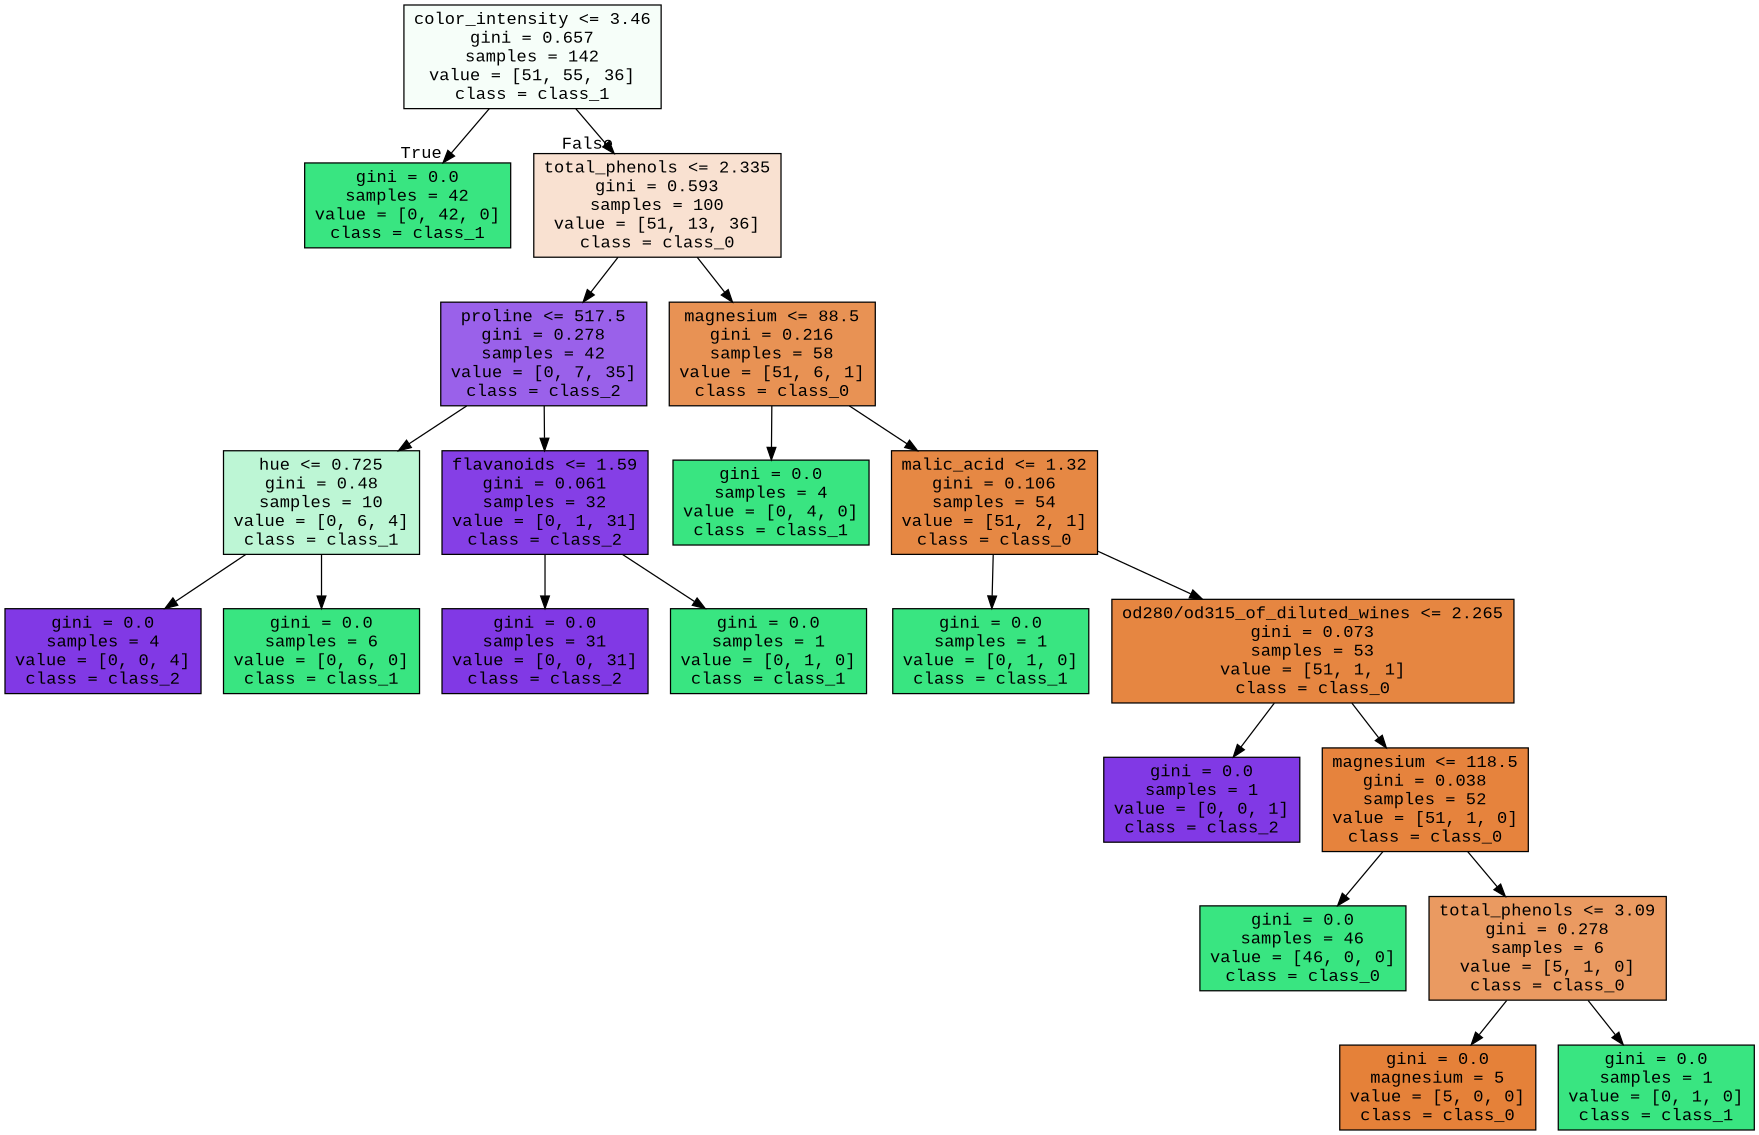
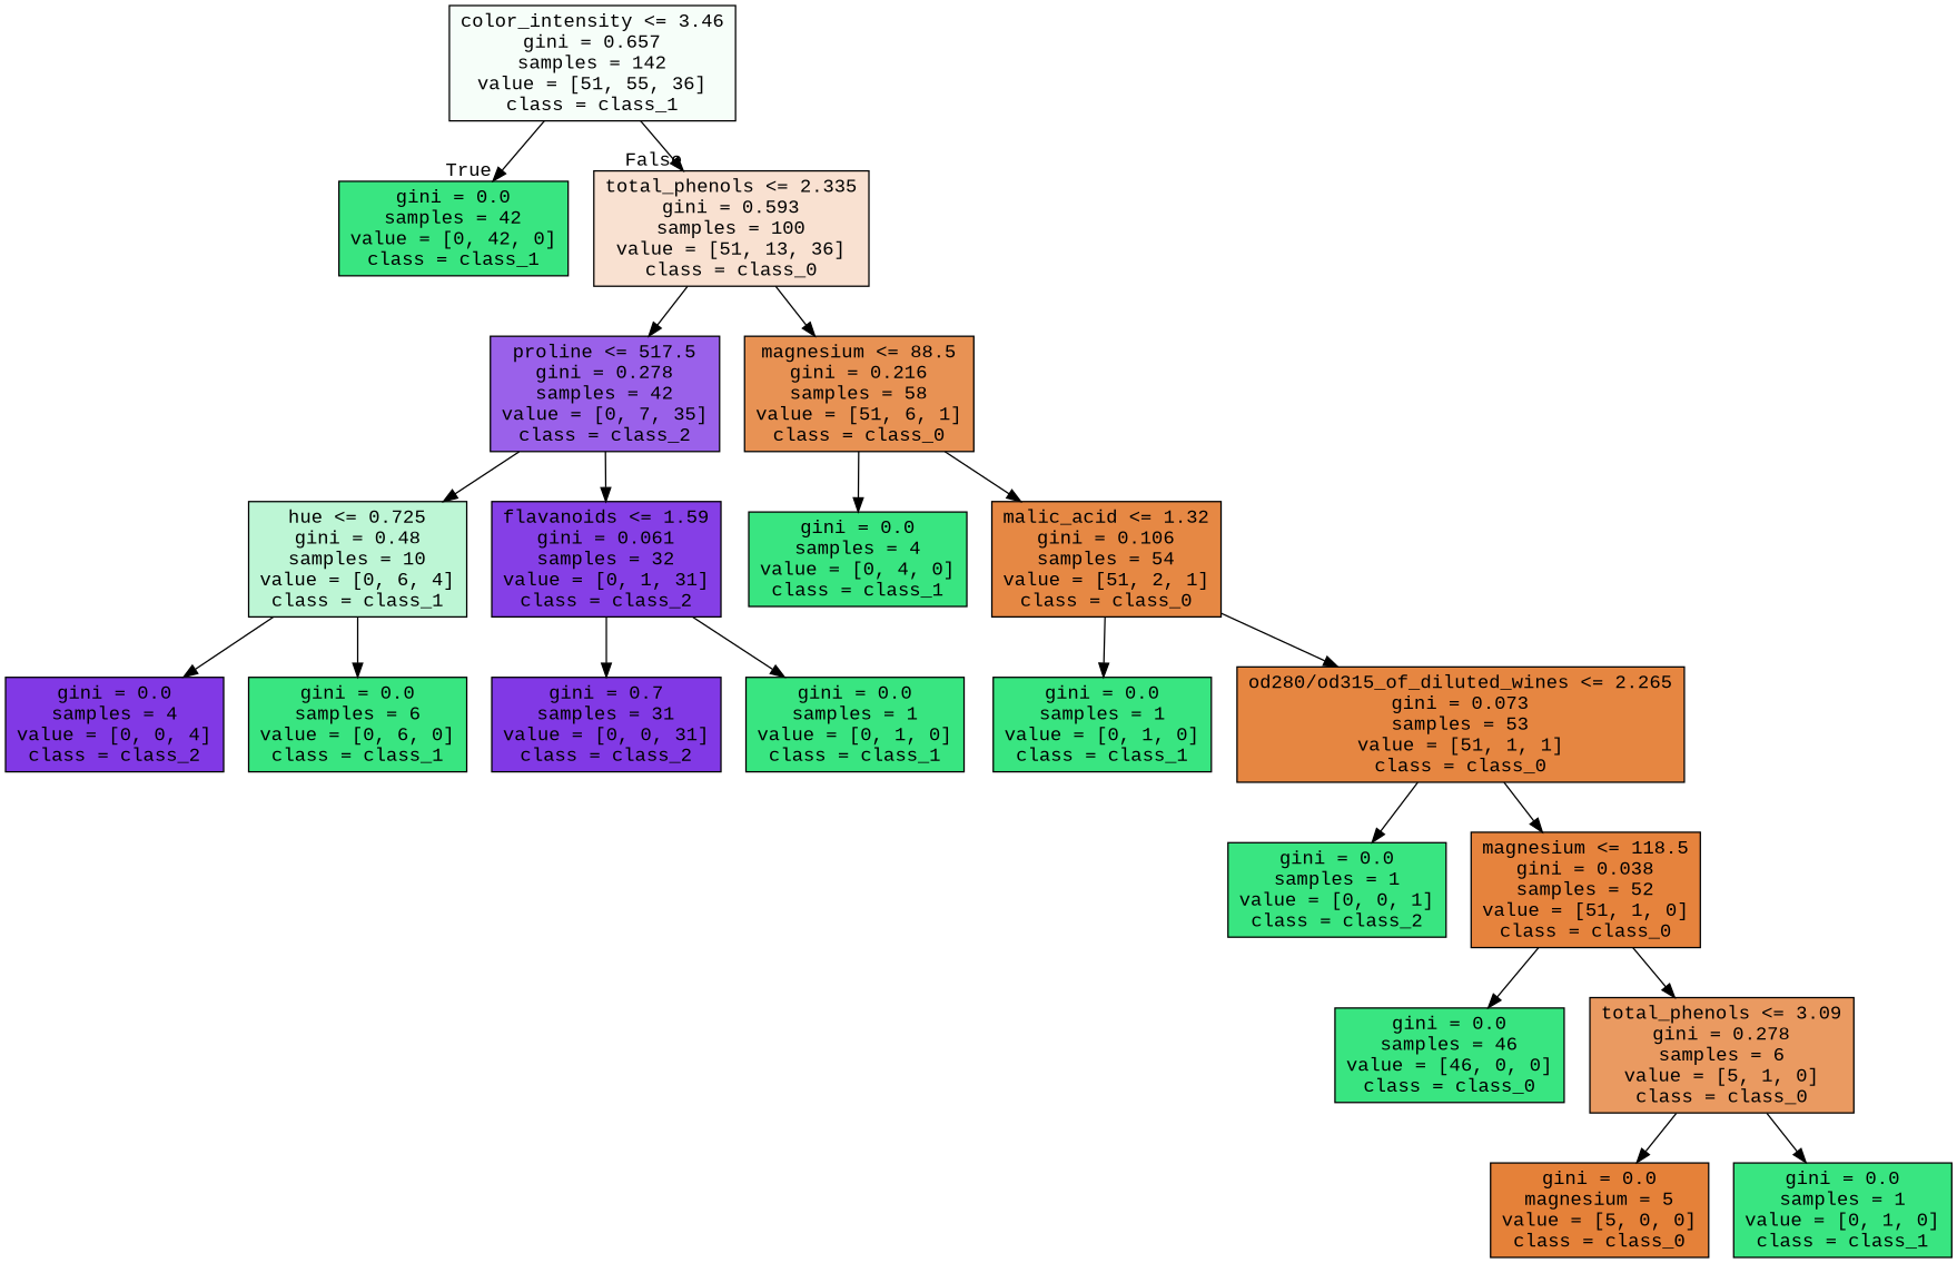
  digraph {
    fontname="Liberation Mono"
    node [color=black fillcolor="#39e581" fontname="Liberation Mono" shape=box style=filled]
    edge [fontname="Liberation Mono"]
    n1 [fillcolor="#f6fef9" label="color_intensity <= 3.46\ngini = 0.657\nsamples = 142\nvalue = [51, 55, 36]\nclass = class_1"]
    n2 [label="gini = 0.0\nsamples = 42\nvalue = [0, 42, 0]\nclass = class_1"]
    n3 [fillcolor="#f9e1d1" label="total_phenols <= 2.335\ngini = 0.593\nsamples = 100\nvalue = [51, 13, 36]\nclass = class_0"]
    n4 [fillcolor="#9a61ea" label="proline <= 517.5\ngini = 0.278\nsamples = 42\nvalue = [0, 7, 35]\nclass = class_2"]
    n5 [fillcolor="#e89254" label="magnesium <= 88.5\ngini = 0.216\nsamples = 58\nvalue = [51, 6, 1]\nclass = class_0"]
    n6 [fillcolor="#bdf6d5" label="hue <= 0.725\ngini = 0.48\nsamples = 10\nvalue = [0, 6, 4]\nclass = class_1"]
    n7 [fillcolor="#853fe6" label="flavanoids <= 1.59\ngini = 0.061\nsamples = 32\nvalue = [0, 1, 31]\nclass = class_2"]
    n8 [label="gini = 0.0\nsamples = 4\nvalue = [0, 4, 0]\nclass = class_1"]
    n9 [fillcolor="#e68844" label="malic_acid <= 1.32\ngini = 0.106\nsamples = 54\nvalue = [51, 2, 1]\nclass = class_0"]
    n10 [fillcolor="#8139e5" label="gini = 0.0\nsamples = 4\nvalue = [0, 0, 4]\nclass = class_2"]
    n11 [label="gini = 0.0\nsamples = 6\nvalue = [0, 6, 0]\nclass = class_1"]
-   n12 [fillcolor="#8139e5" label="gini = 0.0\nsamples = 31\nvalue = [0, 0, 31]\nclass = class_2"]
+   n12 [fillcolor="#8139e5" label="gini = 0.7\nsamples = 31\nvalue = [0, 0, 31]\nclass = class_2"]
    n13 [label="gini = 0.0\nsamples = 1\nvalue = [0, 1, 0]\nclass = class_1"]
    n14 [label="gini = 0.0\nsamples = 1\nvalue = [0, 1, 0]\nclass = class_1"]
    n15 [fillcolor="#e68641" label="od280/od315_of_diluted_wines <= 2.265\ngini = 0.073\nsamples = 53\nvalue = [51, 1, 1]\nclass = class_0"]
-   n16 [fillcolor="#8139e5" label="gini = 0.0\nsamples = 1\nvalue = [0, 0, 1]\nclass = class_2"]
+   n16 [label="gini = 0.0\nsamples = 1\nvalue = [0, 0, 1]\nclass = class_2"]
    n17 [fillcolor="#e6833d" label="magnesium <= 118.5\ngini = 0.038\nsamples = 52\nvalue = [51, 1, 0]\nclass = class_0"]
    n18 [label="gini = 0.0\nsamples = 46\nvalue = [46, 0, 0]\nclass = class_0"]
    n19 [fillcolor="#ea9a61" label="total_phenols <= 3.09\ngini = 0.278\nsamples = 6\nvalue = [5, 1, 0]\nclass = class_0"]
    n20 [fillcolor="#e58139" label="gini = 0.0\nmagnesium = 5\nvalue = [5, 0, 0]\nclass = class_0"]
    n21 [label="gini = 0.0\nsamples = 1\nvalue = [0, 1, 0]\nclass = class_1"]
    n1 -> n2 [headlabel=True labelangle=45 labeldistance=2.5]
    n1 -> n3 [headlabel=False labelangle=-45 labeldistance=2.5]
    n3 -> n4
    n3 -> n5
    n4 -> n6
    n4 -> n7
    n5 -> n8
    n5 -> n9
    n6 -> n10
    n6 -> n11
    n7 -> n12
    n7 -> n13
    n9 -> n14
    n9 -> n15
    n15 -> n16
    n15 -> n17
    n17 -> n18
    n17 -> n19
    n19 -> n20
    n19 -> n21
  }
